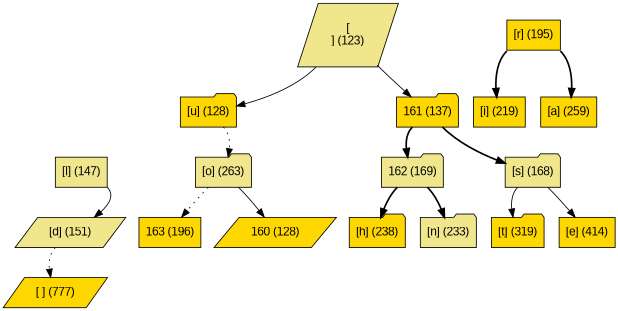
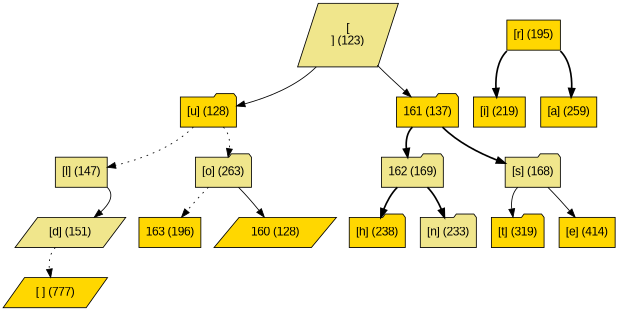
  digraph {
    node [fillcolor=gold fontname=Arial shape=folder style=filled]
    edge [style=solid tailport=sw]
    n1 [fillcolor=khaki label="[\n] (123)" shape=parallelogram width=0.5]
    n2 [label="[u] (128)" width=0.5]
    n3 [label="161 (137)" width=0.5]
    n4 [fillcolor=khaki label="[l] (147)" shape=box width=0.5]
    n5 [fillcolor=khaki label="[o] (263)" width=0.5]
    n6 [fillcolor=khaki label="162 (169)" width=0.5]
    n7 [fillcolor=khaki label="[s] (168)" width=0.5]
    n8 [fillcolor=khaki label="[d] (151)" shape=parallelogram width=0.5]
    n9 [label="163 (196)" shape=box width=0.5]
    n10 [label="160 (128)" shape=parallelogram width=0.5]
    n11 [label="[r] (195)" shape=box width=0.5]
    n12 [label="[i] (219)" shape=box width=0.5]
    n13 [label="[a] (259)" shape=box width=0.5]
    n14 [label="[ ] (777)" shape=parallelogram width=0.5]
    n15 [label="[h] (238)" width=0.5]
    n16 [fillcolor=khaki label="[n] (233)" width=0.5]
    n17 [label="[t] (319)" width=0.5]
    n18 [label="[e] (414)" shape=box width=0.5]
    n1 -> n2
    n1 -> n3 [tailport=se]
+   n2 -> n4 [style=dotted]
    n2 -> n5 [style=dotted tailport=se]
    n3 -> n6 [style=bold]
    n3 -> n7 [style=bold tailport=se]
    n4 -> n8 [tailport=se]
    n5 -> n9 [style=dotted]
    n5 -> n10 [tailport=se]
    n6 -> n15 [style=bold]
    n6 -> n16 [style=bold tailport=se]
    n7 -> n17
    n7 -> n18 [tailport=se]
    n8 -> n14 [style=dotted]
    n11 -> n12 [style=bold]
    n11 -> n13 [style=bold tailport=se]
  }
